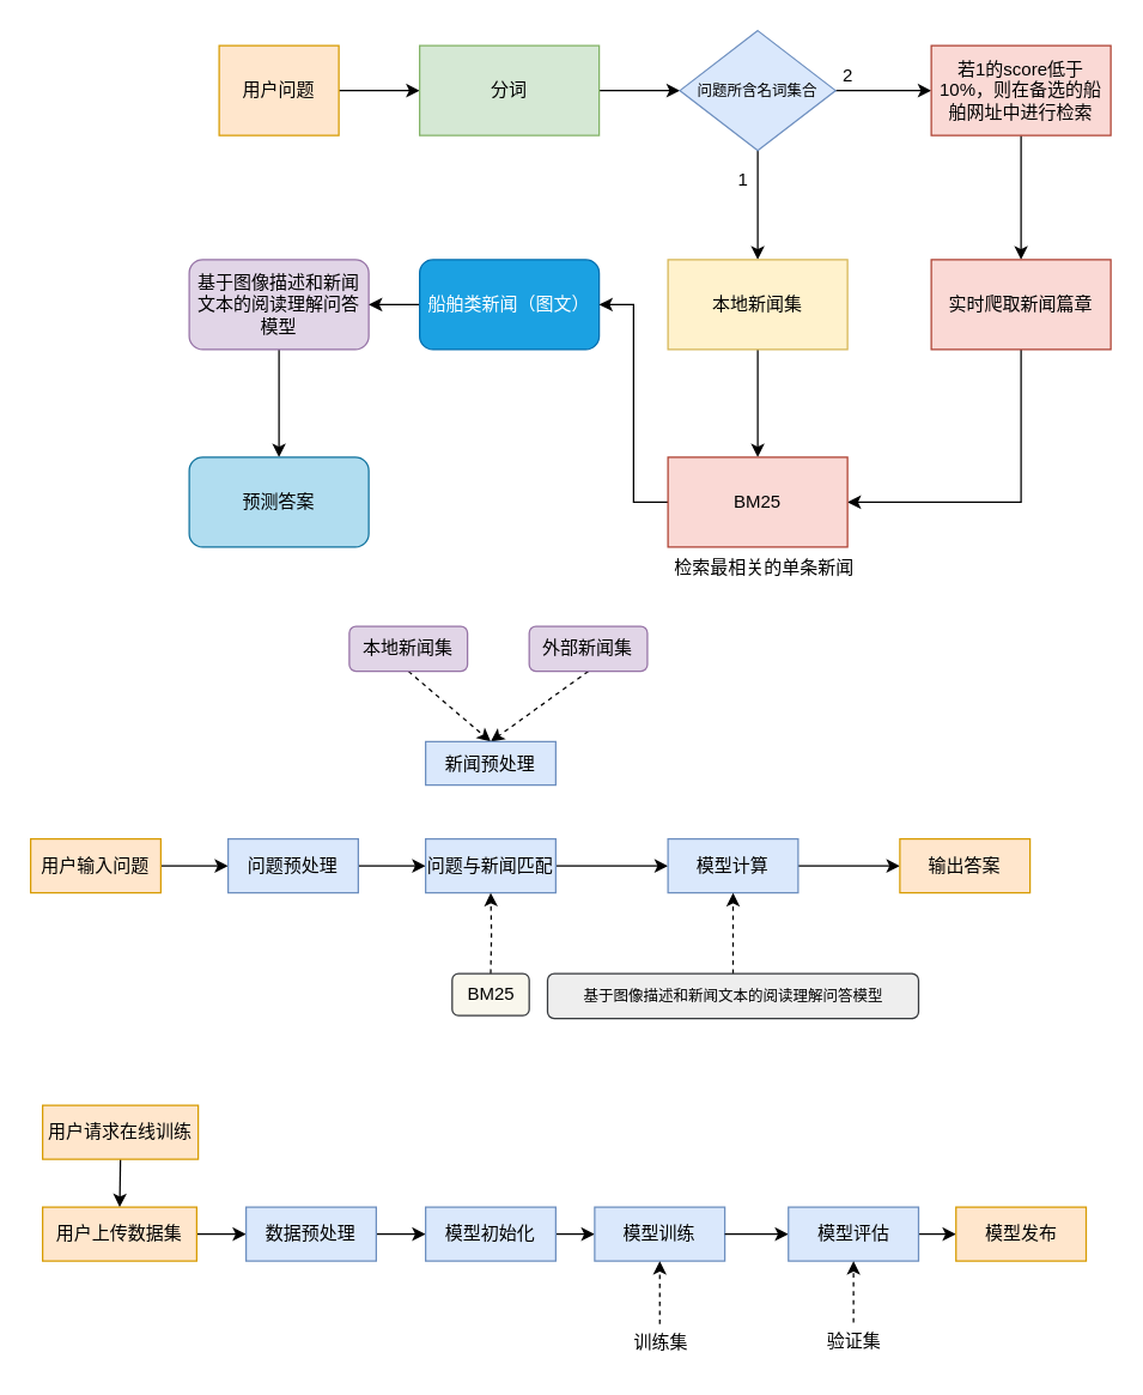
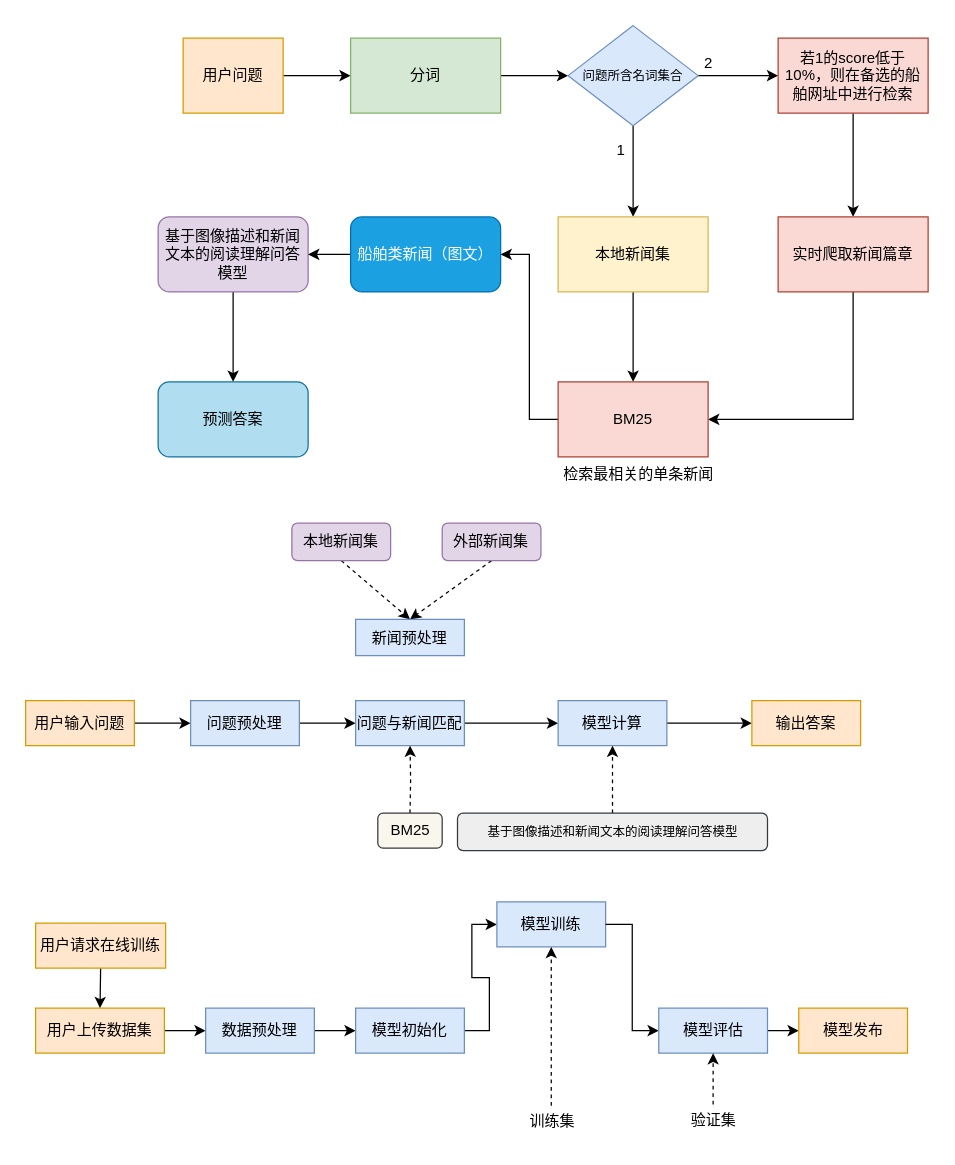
  <mxCell id="0" />
  <mxCell id="1" parent="0" />
  <mxCell id="2" style="edgeStyle=orthogonalEdgeStyle;rounded=0;orthogonalLoop=1;jettySize=auto;html=1;exitX=0.5;exitY=1;exitDx=0;exitDy=0;entryX=0.5;entryY=0;entryDx=0;entryDy=0;" parent="1" source="3" target="19" edge="1"><mxGeometry relative="1" as="geometry" /></mxCell>
  <mxCell id="3" value="基于图像描述和新闻文本的阅读理解问答模型" style="rounded=1;whiteSpace=wrap;html=1;fillColor=#e1d5e7;strokeColor=#9673a6;" parent="1" vertex="1"><mxGeometry x="126" y="173" width="120" height="60" as="geometry" /></mxCell>
  <mxCell id="4" value="" style="edgeStyle=orthogonalEdgeStyle;rounded=0;orthogonalLoop=1;jettySize=auto;html=1;" parent="1" source="5" target="7" edge="1"><mxGeometry relative="1" as="geometry" /></mxCell>
  <mxCell id="5" value="用户问题" style="rounded=0;whiteSpace=wrap;html=1;fillColor=#ffe6cc;strokeColor=#d79b00;" parent="1" vertex="1"><mxGeometry x="146" y="30" width="80" height="60" as="geometry" /></mxCell>
  <mxCell id="6" value="" style="edgeStyle=orthogonalEdgeStyle;rounded=0;orthogonalLoop=1;jettySize=auto;html=1;" parent="1" source="7" target="10" edge="1"><mxGeometry relative="1" as="geometry" /></mxCell>
  <mxCell id="7" value="分词" style="whiteSpace=wrap;html=1;rounded=0;fillColor=#d5e8d4;strokeColor=#82b366;" parent="1" vertex="1"><mxGeometry x="280" y="30" width="120" height="60" as="geometry" /></mxCell>
  <mxCell id="8" value="" style="edgeStyle=orthogonalEdgeStyle;rounded=0;orthogonalLoop=1;jettySize=auto;html=1;" parent="1" source="10" target="12" edge="1"><mxGeometry relative="1" as="geometry" /></mxCell>
  <mxCell id="9" value="" style="edgeStyle=orthogonalEdgeStyle;rounded=0;orthogonalLoop=1;jettySize=auto;html=1;" parent="1" source="10" target="14" edge="1"><mxGeometry relative="1" as="geometry" /></mxCell>
  <mxCell id="10" value="&lt;font style=&quot;font-size: 10px;&quot;&gt;问题所含名词集合&lt;/font&gt;" style="rhombus;whiteSpace=wrap;html=1;rounded=0;fillColor=#dae8fc;strokeColor=#6c8ebf;" parent="1" vertex="1"><mxGeometry x="454" y="20" width="104" height="80" as="geometry" /></mxCell>
  <mxCell id="11" value="" style="edgeStyle=orthogonalEdgeStyle;rounded=0;orthogonalLoop=1;jettySize=auto;html=1;fontSize=10;" parent="1" source="12" target="21" edge="1"><mxGeometry relative="1" as="geometry" /></mxCell>
  <mxCell id="12" value="若1的score低于10%，则在备选的船舶网址中进行检索" style="rounded=0;whiteSpace=wrap;html=1;fillColor=#fad9d5;strokeColor=#ae4132;" parent="1" vertex="1"><mxGeometry x="622" y="30" width="120" height="60" as="geometry" /></mxCell>
  <mxCell id="13" style="edgeStyle=orthogonalEdgeStyle;rounded=0;orthogonalLoop=1;jettySize=auto;html=1;exitX=0.5;exitY=1;exitDx=0;exitDy=0;fontSize=10;" parent="1" source="14" target="23" edge="1"><mxGeometry relative="1" as="geometry" /></mxCell>
  <mxCell id="14" value="本地新闻集" style="whiteSpace=wrap;html=1;rounded=0;fillColor=#fff2cc;strokeColor=#d6b656;" parent="1" vertex="1"><mxGeometry x="446" y="173" width="120" height="60" as="geometry" /></mxCell>
  <mxCell id="15" value="1" style="text;html=1;align=center;verticalAlign=middle;resizable=0;points=[];autosize=1;strokeColor=none;fillColor=none;" parent="1" vertex="1"><mxGeometry x="481" y="105" width="30" height="30" as="geometry" /></mxCell>
  <mxCell id="16" value="2" style="text;html=1;align=center;verticalAlign=middle;resizable=0;points=[];autosize=1;strokeColor=none;fillColor=none;" parent="1" vertex="1"><mxGeometry x="551" y="35" width="30" height="30" as="geometry" /></mxCell>
  <mxCell id="17" style="edgeStyle=orthogonalEdgeStyle;rounded=0;orthogonalLoop=1;jettySize=auto;html=1;exitX=0;exitY=0.5;exitDx=0;exitDy=0;entryX=1;entryY=0.5;entryDx=0;entryDy=0;" parent="1" source="18" target="3" edge="1"><mxGeometry relative="1" as="geometry" /></mxCell>
  <mxCell id="18" value="船舶类新闻（图文）" style="rounded=1;whiteSpace=wrap;html=1;fillColor=#1ba1e2;fontColor=#ffffff;strokeColor=#006EAF;" parent="1" vertex="1"><mxGeometry x="280" y="173" width="120" height="60" as="geometry" /></mxCell>
  <mxCell id="19" value="预测答案" style="whiteSpace=wrap;html=1;rounded=1;fillColor=#b1ddf0;strokeColor=#10739e;" parent="1" vertex="1"><mxGeometry x="126" y="305" width="120" height="60" as="geometry" /></mxCell>
  <mxCell id="20" style="edgeStyle=orthogonalEdgeStyle;rounded=0;orthogonalLoop=1;jettySize=auto;html=1;exitX=0.5;exitY=1;exitDx=0;exitDy=0;entryX=1;entryY=0.5;entryDx=0;entryDy=0;fontSize=10;" parent="1" source="21" target="23" edge="1"><mxGeometry relative="1" as="geometry" /></mxCell>
  <mxCell id="21" value="实时爬取新闻篇章" style="whiteSpace=wrap;html=1;fillColor=#fad9d5;strokeColor=#ae4132;rounded=0;" parent="1" vertex="1"><mxGeometry x="622" y="173" width="120" height="60" as="geometry" /></mxCell>
  <mxCell id="22" style="edgeStyle=orthogonalEdgeStyle;rounded=0;orthogonalLoop=1;jettySize=auto;html=1;exitX=0;exitY=0.5;exitDx=0;exitDy=0;entryX=1;entryY=0.5;entryDx=0;entryDy=0;fontSize=10;" parent="1" source="23" target="18" edge="1"><mxGeometry relative="1" as="geometry" /></mxCell>
  <mxCell id="23" value="BM25" style="whiteSpace=wrap;html=1;fillColor=#fad9d5;strokeColor=#ae4132;rounded=0;" parent="1" vertex="1"><mxGeometry x="446" y="305" width="120" height="60" as="geometry" /></mxCell>
  <mxCell id="24" value="&lt;span style=&quot;font-size: 12px;&quot;&gt;检索最相关的单条新闻&lt;/span&gt;" style="text;html=1;align=center;verticalAlign=middle;resizable=0;points=[];autosize=1;strokeColor=none;fillColor=none;fontSize=10;" parent="1" vertex="1"><mxGeometry x="441" y="366" width="138" height="26" as="geometry" /></mxCell>
  <mxCell id="25" style="edgeStyle=orthogonalEdgeStyle;rounded=0;orthogonalLoop=1;jettySize=auto;html=1;exitX=1;exitY=0.5;exitDx=0;exitDy=0;entryX=0;entryY=0.5;entryDx=0;entryDy=0;" parent="1" source="26" target="28" edge="1"><mxGeometry relative="1" as="geometry" /></mxCell>
  <mxCell id="26" value="用户输入问题" style="rounded=0;whiteSpace=wrap;html=1;fillColor=#ffe6cc;strokeColor=#d79b00;" parent="1" vertex="1"><mxGeometry x="20" y="560" width="87" height="36" as="geometry" /></mxCell>
  <mxCell id="27" style="edgeStyle=orthogonalEdgeStyle;rounded=0;orthogonalLoop=1;jettySize=auto;html=1;exitX=1;exitY=0.5;exitDx=0;exitDy=0;entryX=0;entryY=0.5;entryDx=0;entryDy=0;" parent="1" source="28" target="30" edge="1"><mxGeometry relative="1" as="geometry" /></mxCell>
  <mxCell id="28" value="问题预处理" style="rounded=0;whiteSpace=wrap;html=1;fillColor=#dae8fc;strokeColor=#6c8ebf;" parent="1" vertex="1"><mxGeometry x="152" y="560" width="87" height="36" as="geometry" /></mxCell>
  <mxCell id="29" style="edgeStyle=orthogonalEdgeStyle;rounded=0;orthogonalLoop=1;jettySize=auto;html=1;exitX=1;exitY=0.5;exitDx=0;exitDy=0;entryX=0;entryY=0.5;entryDx=0;entryDy=0;" parent="1" source="30" target="37" edge="1"><mxGeometry relative="1" as="geometry" /></mxCell>
  <mxCell id="30" value="问题与新闻匹配" style="rounded=0;whiteSpace=wrap;html=1;fillColor=#dae8fc;strokeColor=#6c8ebf;" parent="1" vertex="1"><mxGeometry x="284" y="560" width="87" height="36" as="geometry" /></mxCell>
  <mxCell id="31" style="rounded=0;orthogonalLoop=1;jettySize=auto;html=1;exitX=0.5;exitY=1;exitDx=0;exitDy=0;entryX=0.5;entryY=0;entryDx=0;entryDy=0;dashed=1;" parent="1" source="32" target="41" edge="1"><mxGeometry relative="1" as="geometry" /></mxCell>
  <mxCell id="32" value="本地新闻集" style="rounded=1;whiteSpace=wrap;html=1;fillColor=#e1d5e7;strokeColor=#9673a6;" parent="1" vertex="1"><mxGeometry x="233" y="418" width="79" height="30" as="geometry" /></mxCell>
  <mxCell id="33" style="rounded=0;orthogonalLoop=1;jettySize=auto;html=1;exitX=0.5;exitY=1;exitDx=0;exitDy=0;entryX=0.5;entryY=0;entryDx=0;entryDy=0;dashed=1;" parent="1" source="34" target="41" edge="1"><mxGeometry relative="1" as="geometry" /></mxCell>
  <mxCell id="34" value="外部新闻集" style="rounded=1;whiteSpace=wrap;html=1;fillColor=#e1d5e7;strokeColor=#9673a6;" parent="1" vertex="1"><mxGeometry x="353.25" y="418" width="79" height="30" as="geometry" /></mxCell>
  <mxCell id="35" style="edgeStyle=orthogonalEdgeStyle;rounded=0;orthogonalLoop=1;jettySize=auto;html=1;entryX=0.5;entryY=1;entryDx=0;entryDy=0;dashed=1;" parent="1" target="30" edge="1"><mxGeometry relative="1" as="geometry"><mxPoint x="327.5" y="650" as="sourcePoint" /></mxGeometry></mxCell>
  <mxCell id="36" style="edgeStyle=orthogonalEdgeStyle;rounded=0;orthogonalLoop=1;jettySize=auto;html=1;exitX=1;exitY=0.5;exitDx=0;exitDy=0;entryX=0;entryY=0.5;entryDx=0;entryDy=0;" parent="1" source="37" target="38" edge="1"><mxGeometry relative="1" as="geometry" /></mxCell>
  <mxCell id="37" value="模型计算" style="rounded=0;whiteSpace=wrap;html=1;fillColor=#dae8fc;strokeColor=#6c8ebf;" parent="1" vertex="1"><mxGeometry x="446" y="560" width="87" height="36" as="geometry" /></mxCell>
  <mxCell id="38" value="输出答案" style="rounded=0;whiteSpace=wrap;html=1;fillColor=#ffe6cc;strokeColor=#d79b00;" parent="1" vertex="1"><mxGeometry x="601" y="560" width="87" height="36" as="geometry" /></mxCell>
  <mxCell id="39" style="edgeStyle=orthogonalEdgeStyle;rounded=0;orthogonalLoop=1;jettySize=auto;html=1;exitX=0.5;exitY=0;exitDx=0;exitDy=0;entryX=0.5;entryY=1;entryDx=0;entryDy=0;dashed=1;" parent="1" source="40" target="37" edge="1"><mxGeometry relative="1" as="geometry" /></mxCell>
  <mxCell id="40" value="&lt;font style=&quot;font-size: 10px;&quot;&gt;基于图像描述和新闻文本的阅读理解问答模型&lt;/font&gt;" style="rounded=1;whiteSpace=wrap;html=1;fillColor=#eeeeee;strokeColor=#36393d;" parent="1" vertex="1"><mxGeometry x="365.5" y="650" width="248" height="30" as="geometry" /></mxCell>
  <mxCell id="41" value="新闻预处理" style="rounded=0;whiteSpace=wrap;html=1;fillColor=#dae8fc;strokeColor=#6c8ebf;" parent="1" vertex="1"><mxGeometry x="284" y="495" width="87" height="29" as="geometry" /></mxCell>
  <mxCell id="42" value="BM25" style="rounded=1;whiteSpace=wrap;html=1;fillColor=#f9f7ed;strokeColor=#36393d;" parent="1" vertex="1"><mxGeometry x="301.75" y="650" width="51.5" height="28" as="geometry" /></mxCell>
  <mxCell id="43" style="edgeStyle=orthogonalEdgeStyle;rounded=0;orthogonalLoop=1;jettySize=auto;html=1;exitX=1;exitY=0.5;exitDx=0;exitDy=0;entryX=0;entryY=0.5;entryDx=0;entryDy=0;" edge="1" parent="1" source="44" target="46"><mxGeometry relative="1" as="geometry" /></mxCell>
  <mxCell id="44" value="用户上传数据集" style="rounded=0;whiteSpace=wrap;html=1;fillColor=#ffe6cc;strokeColor=#d79b00;" vertex="1" parent="1"><mxGeometry x="28" y="806" width="103" height="36" as="geometry" /></mxCell>
  <mxCell id="45" style="edgeStyle=orthogonalEdgeStyle;rounded=0;orthogonalLoop=1;jettySize=auto;html=1;exitX=1;exitY=0.5;exitDx=0;exitDy=0;entryX=0;entryY=0.5;entryDx=0;entryDy=0;" edge="1" parent="1" source="46" target="48"><mxGeometry relative="1" as="geometry" /></mxCell>
  <mxCell id="46" value="数据预处理" style="rounded=0;whiteSpace=wrap;html=1;fillColor=#dae8fc;strokeColor=#6c8ebf;" vertex="1" parent="1"><mxGeometry x="164" y="806" width="87" height="36" as="geometry" /></mxCell>
  <mxCell id="47" style="edgeStyle=orthogonalEdgeStyle;rounded=0;orthogonalLoop=1;jettySize=auto;html=1;exitX=1;exitY=0.5;exitDx=0;exitDy=0;entryX=0;entryY=0.5;entryDx=0;entryDy=0;" edge="1" parent="1" source="48" target="50"><mxGeometry relative="1" as="geometry" /></mxCell>
  <mxCell id="48" value="模型初始化" style="rounded=0;whiteSpace=wrap;html=1;fillColor=#dae8fc;strokeColor=#6c8ebf;" vertex="1" parent="1"><mxGeometry x="284" y="806" width="87" height="36" as="geometry" /></mxCell>
  <mxCell id="49" style="edgeStyle=orthogonalEdgeStyle;rounded=0;orthogonalLoop=1;jettySize=auto;html=1;exitX=1;exitY=0.5;exitDx=0;exitDy=0;entryX=0;entryY=0.5;entryDx=0;entryDy=0;" edge="1" parent="1" source="53"><mxGeometry relative="1" as="geometry"><mxPoint x="596" y="824" as="targetPoint" /></mxGeometry></mxCell>
- <mxCell id="50" value="模型训练" style="rounded=0;whiteSpace=wrap;html=1;fillColor=#dae8fc;strokeColor=#6c8ebf;" vertex="1" parent="1"><mxGeometry x="397" y="806" width="87" height="36" as="geometry" /></mxCell>
+ <mxCell id="50" value="模型训练" style="rounded=0;whiteSpace=wrap;html=1;fillColor=#dae8fc;strokeColor=#6c8ebf;" vertex="1" parent="1"><mxGeometry x="397" y="721" width="87" height="36" as="geometry" /></mxCell>
  <mxCell id="51" value="" style="edgeStyle=orthogonalEdgeStyle;rounded=0;orthogonalLoop=1;jettySize=auto;html=1;exitX=1;exitY=0.5;exitDx=0;exitDy=0;entryX=0;entryY=0.5;entryDx=0;entryDy=0;" edge="1" parent="1" source="50" target="53"><mxGeometry relative="1" as="geometry"><mxPoint x="484" y="824" as="sourcePoint" /><mxPoint x="596" y="824" as="targetPoint" /></mxGeometry></mxCell>
  <mxCell id="52" style="edgeStyle=orthogonalEdgeStyle;rounded=0;orthogonalLoop=1;jettySize=auto;html=1;exitX=1;exitY=0.5;exitDx=0;exitDy=0;entryX=0;entryY=0.5;entryDx=0;entryDy=0;" edge="1" parent="1" source="53" target="58"><mxGeometry relative="1" as="geometry" /></mxCell>
  <mxCell id="53" value="模型评估" style="rounded=0;whiteSpace=wrap;html=1;fillColor=#dae8fc;strokeColor=#6c8ebf;" vertex="1" parent="1"><mxGeometry x="526.5" y="806" width="87" height="36" as="geometry" /></mxCell>
  <mxCell id="54" style="edgeStyle=orthogonalEdgeStyle;rounded=0;orthogonalLoop=1;jettySize=auto;html=1;entryX=0.5;entryY=1;entryDx=0;entryDy=0;dashed=1;" edge="1" parent="1" source="55" target="50"><mxGeometry relative="1" as="geometry" /></mxCell>
  <mxCell id="55" value="训练集" style="text;html=1;align=center;verticalAlign=middle;resizable=0;points=[];autosize=1;strokeColor=none;fillColor=none;" vertex="1" parent="1"><mxGeometry x="413.5" y="884" width="54" height="26" as="geometry" /></mxCell>
  <mxCell id="56" style="edgeStyle=orthogonalEdgeStyle;rounded=0;orthogonalLoop=1;jettySize=auto;html=1;entryX=0.5;entryY=1;entryDx=0;entryDy=0;dashed=1;" edge="1" parent="1" source="57" target="53"><mxGeometry relative="1" as="geometry" /></mxCell>
  <mxCell id="57" value="验证集" style="text;html=1;align=center;verticalAlign=middle;resizable=0;points=[];autosize=1;strokeColor=none;fillColor=none;" vertex="1" parent="1"><mxGeometry x="543" y="883" width="54" height="26" as="geometry" /></mxCell>
  <mxCell id="58" value="模型发布" style="rounded=0;whiteSpace=wrap;html=1;fillColor=#ffe6cc;strokeColor=#d79b00;" vertex="1" parent="1"><mxGeometry x="638.5" y="806" width="87" height="36" as="geometry" /></mxCell>
  <mxCell id="59" style="edgeStyle=orthogonalEdgeStyle;rounded=0;orthogonalLoop=1;jettySize=auto;html=1;exitX=0.5;exitY=1;exitDx=0;exitDy=0;entryX=0.5;entryY=0;entryDx=0;entryDy=0;" edge="1" parent="1" source="60" target="44"><mxGeometry relative="1" as="geometry" /></mxCell>
  <mxCell id="60" value="用户请求在线训练" style="rounded=0;whiteSpace=wrap;html=1;fillColor=#ffe6cc;strokeColor=#d79b00;" vertex="1" parent="1"><mxGeometry x="28" y="738" width="104" height="36" as="geometry" /></mxCell>
